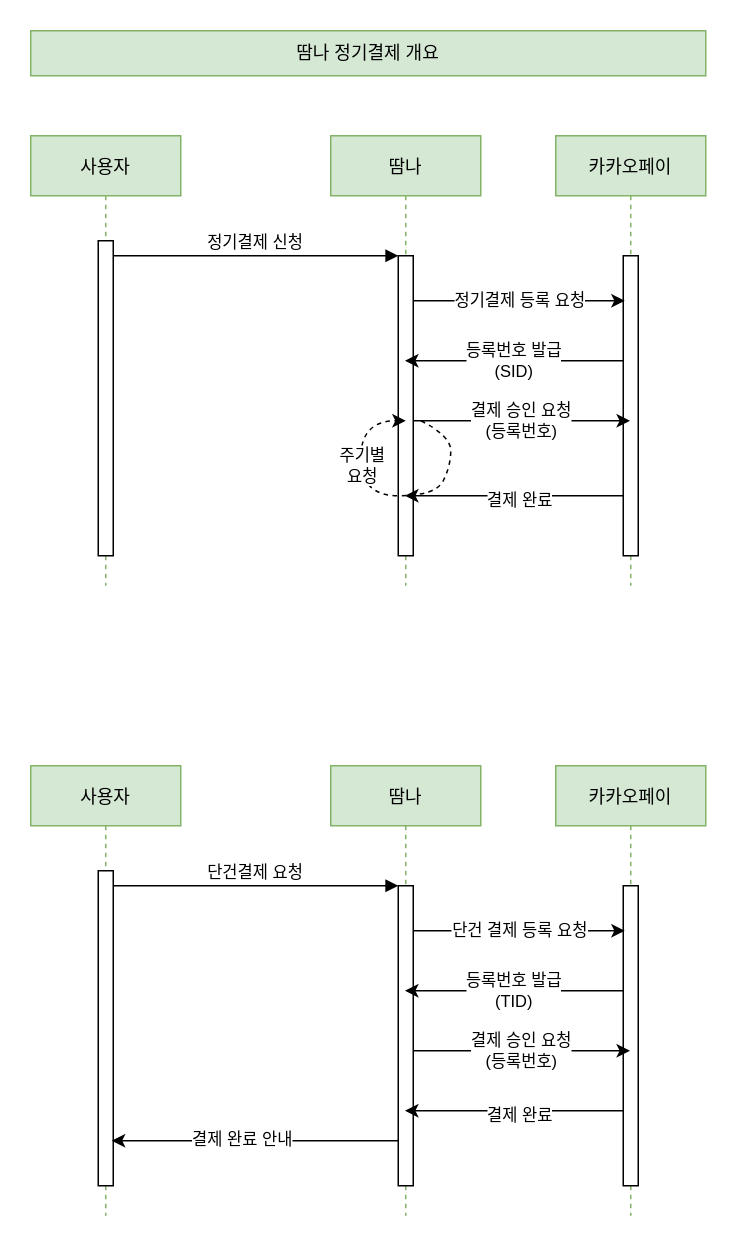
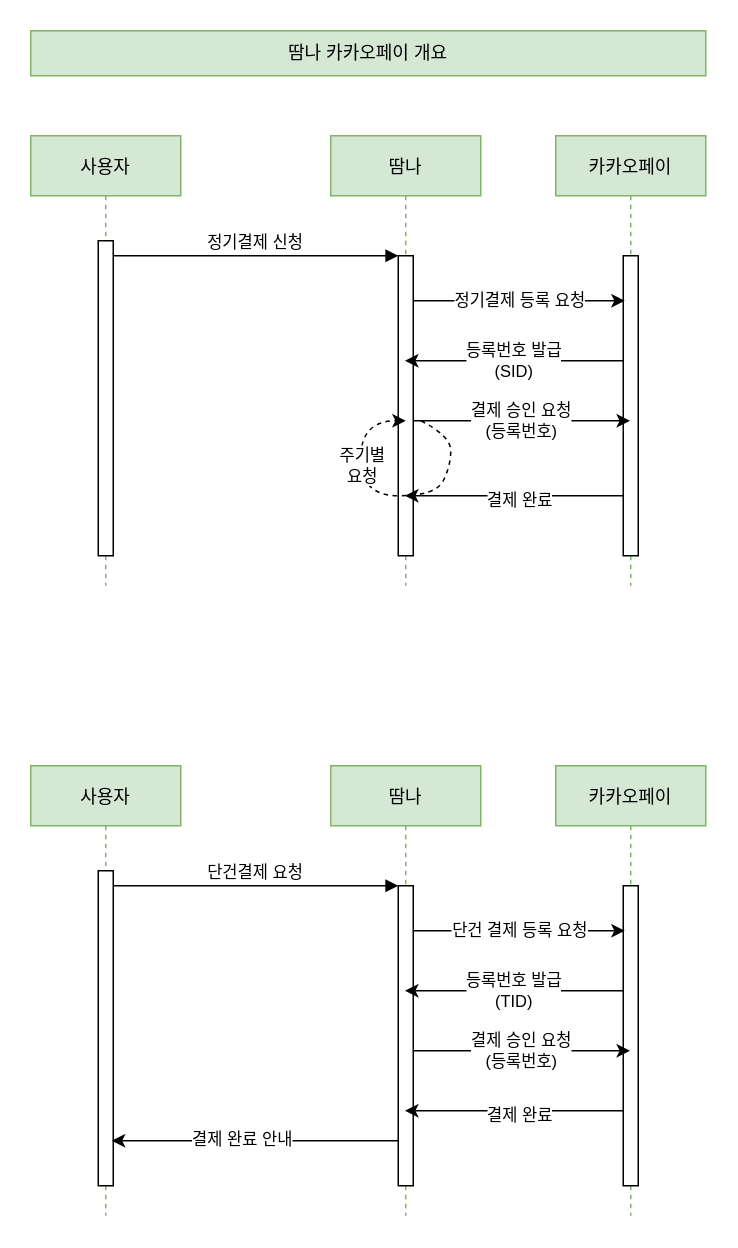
  <mxCell id="0" />
  <mxCell id="1" parent="0" />
  <mxCell id="2" value="사용자" style="shape=umlLifeline;perimeter=lifelinePerimeter;container=1;collapsible=0;recursiveResize=0;rounded=0;shadow=0;strokeWidth=1;fillColor=#d5e8d4;strokeColor=#82b366;" parent="1" vertex="1"><mxGeometry x="20" y="90" width="100" height="300" as="geometry" /></mxCell>
  <mxCell id="3" value="" style="points=[];perimeter=orthogonalPerimeter;rounded=0;shadow=0;strokeWidth=1;" parent="2" vertex="1"><mxGeometry x="45" y="70" width="10" height="210" as="geometry" /></mxCell>
  <mxCell id="4" value="땀나" style="shape=umlLifeline;perimeter=lifelinePerimeter;container=1;collapsible=0;recursiveResize=0;rounded=0;shadow=0;strokeWidth=1;fillColor=#d5e8d4;strokeColor=#82b366;" parent="1" vertex="1"><mxGeometry x="220" y="90" width="100" height="300" as="geometry" /></mxCell>
  <mxCell id="5" value="" style="points=[];perimeter=orthogonalPerimeter;rounded=0;shadow=0;strokeWidth=1;" parent="4" vertex="1"><mxGeometry x="45" y="80" width="10" height="200" as="geometry" /></mxCell>
  <mxCell id="6" value="정기결제 신청" style="verticalAlign=bottom;endArrow=block;entryX=0;entryY=0;shadow=0;strokeWidth=1;" parent="1" source="3" target="5" edge="1"><mxGeometry relative="1" as="geometry"><mxPoint x="195" y="170" as="sourcePoint" /></mxGeometry></mxCell>
  <mxCell id="7" value="카카오페이" style="shape=umlLifeline;perimeter=lifelinePerimeter;container=1;collapsible=0;recursiveResize=0;rounded=0;shadow=0;strokeWidth=1;fillColor=#d5e8d4;strokeColor=#82b366;" vertex="1" parent="1"><mxGeometry x="370" y="90" width="100" height="300" as="geometry" /></mxCell>
  <mxCell id="8" value="" style="points=[];perimeter=orthogonalPerimeter;rounded=0;shadow=0;strokeWidth=1;" vertex="1" parent="7"><mxGeometry x="45" y="80" width="10" height="200" as="geometry" /></mxCell>
- <mxCell id="9" value="땀나 정기결제 개요" style="rounded=0;whiteSpace=wrap;html=1;fillColor=#d5e8d4;strokeColor=#82b366;" vertex="1" parent="1"><mxGeometry x="20" y="20" width="450" height="30" as="geometry" /></mxCell>
+ <mxCell id="9" value="땀나 카카오페이 개요" style="rounded=0;whiteSpace=wrap;html=1;fillColor=#d5e8d4;strokeColor=#82b366;" vertex="1" parent="1"><mxGeometry x="20" y="20" width="450" height="30" as="geometry" /></mxCell>
  <mxCell id="10" value="정기결제 등록 요청" style="edgeStyle=orthogonalEdgeStyle;rounded=0;orthogonalLoop=1;jettySize=auto;html=1;" edge="1" parent="1" source="5"><mxGeometry relative="1" as="geometry"><mxPoint x="416" y="200" as="targetPoint" /><Array as="points"><mxPoint x="416" y="200" /></Array></mxGeometry></mxCell>
  <mxCell id="11" value="등록번호 발급&lt;br&gt;(SID)" style="edgeStyle=orthogonalEdgeStyle;rounded=0;orthogonalLoop=1;jettySize=auto;html=1;" edge="1" parent="1" source="8" target="4"><mxGeometry relative="1" as="geometry"><mxPoint x="280" y="220" as="targetPoint" /><Array as="points"><mxPoint x="400" y="240" /><mxPoint x="400" y="240" /></Array></mxGeometry></mxCell>
  <mxCell id="12" value="결제 승인 요청&lt;br&gt;(등록번호)" style="rounded=0;orthogonalLoop=1;jettySize=auto;html=1;" edge="1" parent="1" source="5" target="7"><mxGeometry relative="1" as="geometry"><Array as="points"><mxPoint x="340" y="280" /></Array></mxGeometry></mxCell>
  <mxCell id="13" style="edgeStyle=none;rounded=0;orthogonalLoop=1;jettySize=auto;html=1;" edge="1" parent="1" source="8" target="4"><mxGeometry relative="1" as="geometry"><Array as="points"><mxPoint x="350" y="330" /></Array></mxGeometry></mxCell>
  <mxCell id="14" value="결제 완료" style="edgeLabel;html=1;align=center;verticalAlign=middle;resizable=0;points=[];" vertex="1" connectable="0" parent="13"><mxGeometry x="0.155" y="2" relative="1" as="geometry"><mxPoint x="14" as="offset" /></mxGeometry></mxCell>
  <mxCell id="15" value="" style="curved=1;endArrow=classic;html=1;rounded=0;dashed=1;" edge="1" parent="1"><mxGeometry width="50" height="50" relative="1" as="geometry"><mxPoint x="280" y="280" as="sourcePoint" /><mxPoint x="270" y="280" as="targetPoint" /><Array as="points"><mxPoint x="300" y="290" /><mxPoint x="300" y="310" /><mxPoint x="290" y="330" /><mxPoint x="240" y="330" /><mxPoint x="240" y="280" /></Array></mxGeometry></mxCell>
  <mxCell id="16" value="주기별&lt;br&gt;요청" style="edgeLabel;html=1;align=center;verticalAlign=middle;resizable=0;points=[];" vertex="1" connectable="0" parent="15"><mxGeometry x="0.548" y="-1" relative="1" as="geometry"><mxPoint x="-1" y="16" as="offset" /></mxGeometry></mxCell>
  <mxCell id="17" value="사용자" style="shape=umlLifeline;perimeter=lifelinePerimeter;container=1;collapsible=0;recursiveResize=0;rounded=0;shadow=0;strokeWidth=1;fillColor=#d5e8d4;strokeColor=#82b366;" vertex="1" parent="1"><mxGeometry x="20" y="510" width="100" height="300" as="geometry" /></mxCell>
  <mxCell id="18" value="" style="points=[];perimeter=orthogonalPerimeter;rounded=0;shadow=0;strokeWidth=1;" vertex="1" parent="17"><mxGeometry x="45" y="70" width="10" height="210" as="geometry" /></mxCell>
  <mxCell id="19" value="땀나" style="shape=umlLifeline;perimeter=lifelinePerimeter;container=1;collapsible=0;recursiveResize=0;rounded=0;shadow=0;strokeWidth=1;fillColor=#d5e8d4;strokeColor=#82b366;" vertex="1" parent="1"><mxGeometry x="220" y="510" width="100" height="300" as="geometry" /></mxCell>
  <mxCell id="20" value="" style="points=[];perimeter=orthogonalPerimeter;rounded=0;shadow=0;strokeWidth=1;" vertex="1" parent="19"><mxGeometry x="45" y="80" width="10" height="200" as="geometry" /></mxCell>
  <mxCell id="21" value="단건결제 요청" style="verticalAlign=bottom;endArrow=block;entryX=0;entryY=0;shadow=0;strokeWidth=1;" edge="1" parent="1" source="18" target="20"><mxGeometry relative="1" as="geometry"><mxPoint x="195" y="590" as="sourcePoint" /></mxGeometry></mxCell>
  <mxCell id="22" value="카카오페이" style="shape=umlLifeline;perimeter=lifelinePerimeter;container=1;collapsible=0;recursiveResize=0;rounded=0;shadow=0;strokeWidth=1;fillColor=#d5e8d4;strokeColor=#82b366;" vertex="1" parent="1"><mxGeometry x="370" y="510" width="100" height="300" as="geometry" /></mxCell>
  <mxCell id="23" value="" style="points=[];perimeter=orthogonalPerimeter;rounded=0;shadow=0;strokeWidth=1;" vertex="1" parent="22"><mxGeometry x="45" y="80" width="10" height="200" as="geometry" /></mxCell>
  <mxCell id="24" value="단건 결제 등록 요청" style="edgeStyle=orthogonalEdgeStyle;rounded=0;orthogonalLoop=1;jettySize=auto;html=1;" edge="1" parent="1" source="20"><mxGeometry relative="1" as="geometry"><mxPoint x="416" y="620" as="targetPoint" /><Array as="points"><mxPoint x="416" y="620" /></Array></mxGeometry></mxCell>
  <mxCell id="25" value="등록번호 발급&lt;br&gt;(TID)" style="edgeStyle=orthogonalEdgeStyle;rounded=0;orthogonalLoop=1;jettySize=auto;html=1;" edge="1" parent="1" source="23" target="19"><mxGeometry relative="1" as="geometry"><mxPoint x="280" y="640" as="targetPoint" /><Array as="points"><mxPoint x="400" y="660" /><mxPoint x="400" y="660" /></Array></mxGeometry></mxCell>
  <mxCell id="26" value="결제 승인 요청&lt;br&gt;(등록번호)" style="rounded=0;orthogonalLoop=1;jettySize=auto;html=1;" edge="1" parent="1" source="20" target="22"><mxGeometry relative="1" as="geometry"><Array as="points"><mxPoint x="340" y="700" /></Array></mxGeometry></mxCell>
  <mxCell id="27" style="edgeStyle=none;rounded=0;orthogonalLoop=1;jettySize=auto;html=1;" edge="1" parent="1" source="23" target="19"><mxGeometry relative="1" as="geometry"><Array as="points"><mxPoint x="350" y="740" /></Array></mxGeometry></mxCell>
  <mxCell id="28" value="결제 완료" style="edgeLabel;html=1;align=center;verticalAlign=middle;resizable=0;points=[];" vertex="1" connectable="0" parent="27"><mxGeometry x="0.155" y="2" relative="1" as="geometry"><mxPoint x="14" as="offset" /></mxGeometry></mxCell>
  <mxCell id="29" style="edgeStyle=none;rounded=0;orthogonalLoop=1;jettySize=auto;html=1;entryX=0.9;entryY=0.857;entryDx=0;entryDy=0;entryPerimeter=0;" edge="1" parent="1" source="20" target="18"><mxGeometry relative="1" as="geometry"><Array as="points"><mxPoint x="170" y="760" /></Array></mxGeometry></mxCell>
  <mxCell id="30" value="결제 완료 안내" style="edgeLabel;html=1;align=center;verticalAlign=middle;resizable=0;points=[];" vertex="1" connectable="0" parent="29"><mxGeometry x="0.1" y="-1" relative="1" as="geometry"><mxPoint as="offset" /></mxGeometry></mxCell>
